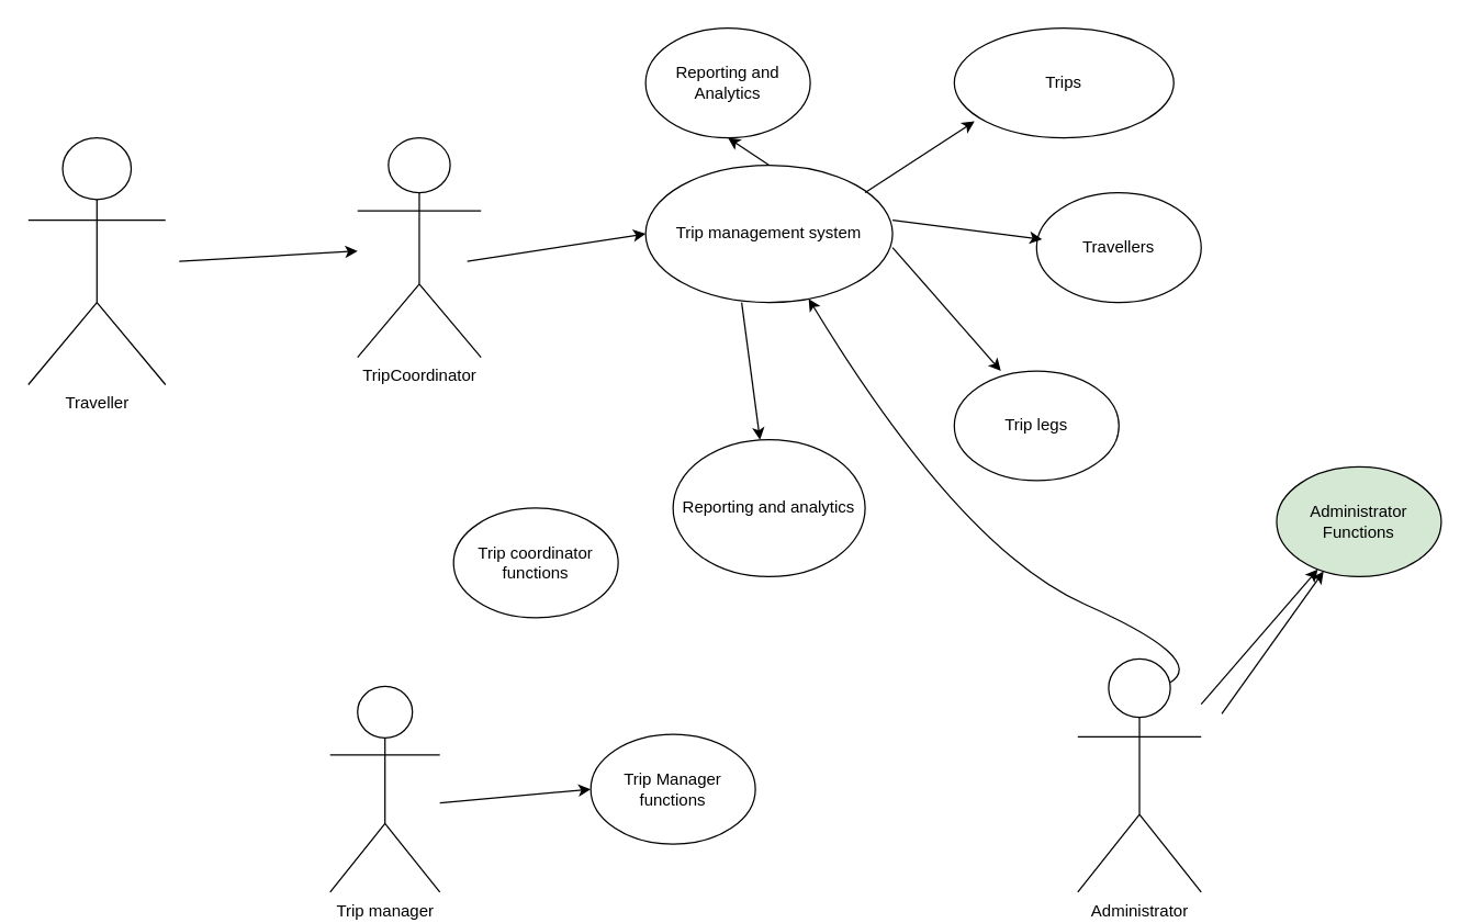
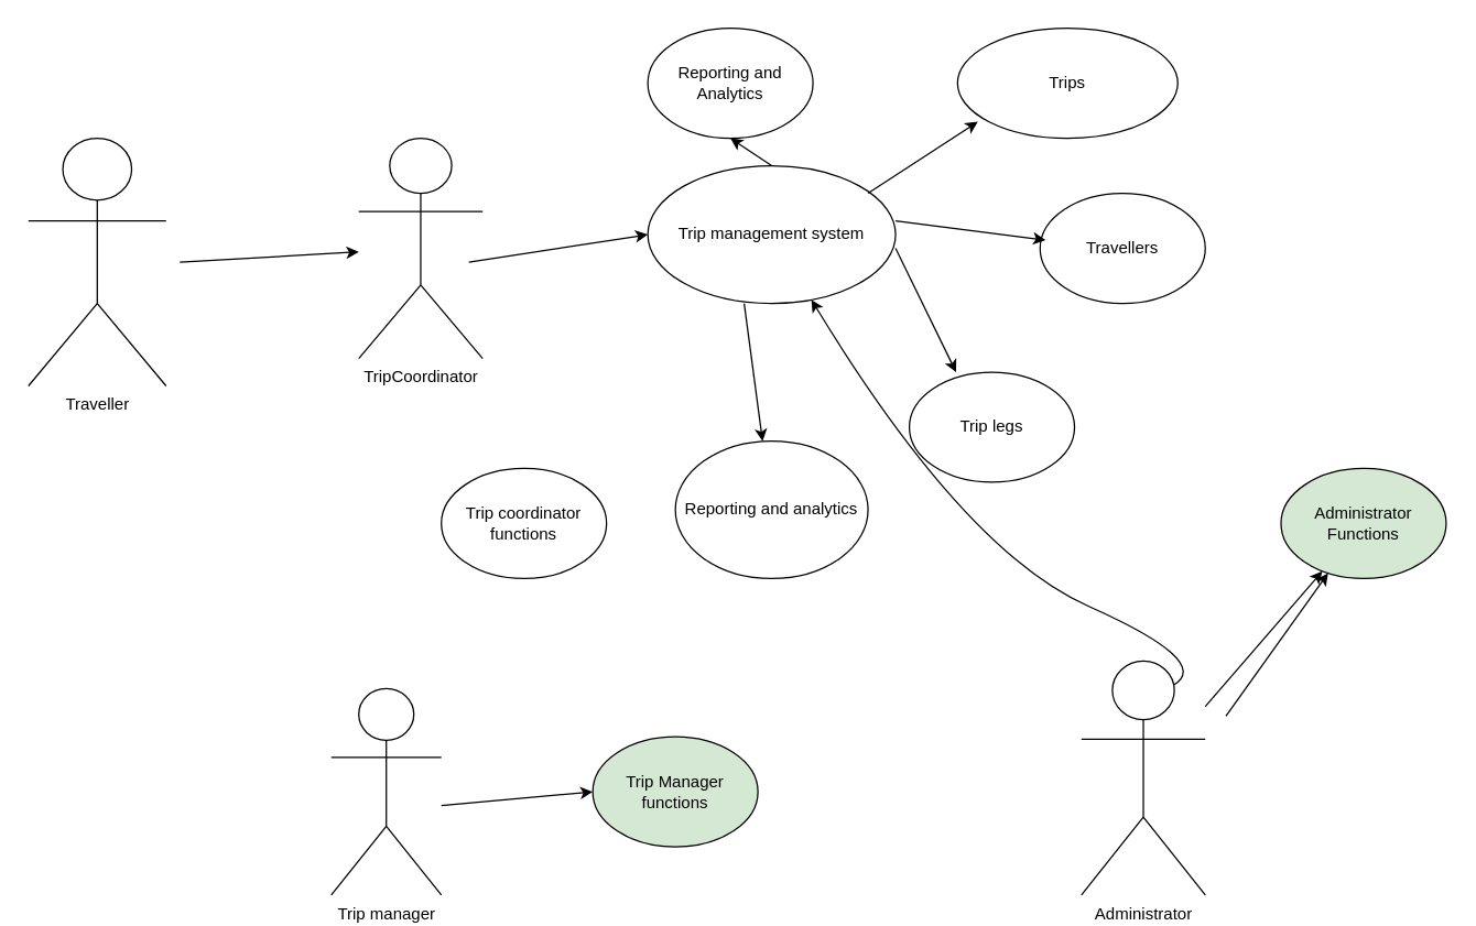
  <mxCell id="0" />
  <mxCell id="1" parent="0" />
  <mxCell id="2" value="TripCoordinator" style="shape=umlActor;verticalLabelPosition=bottom;verticalAlign=top;html=1;outlineConnect=0;" vertex="1" parent="1"><mxGeometry x="260" y="100" width="90" height="160" as="geometry" /></mxCell>
  <mxCell id="3" value="Trip management system" style="ellipse;whiteSpace=wrap;html=1;" vertex="1" parent="1"><mxGeometry x="470" y="120" width="180" height="100" as="geometry" /></mxCell>
  <mxCell id="4" value="Trips" style="ellipse;whiteSpace=wrap;html=1;" vertex="1" parent="1"><mxGeometry x="695" y="20" width="160" height="80" as="geometry" /></mxCell>
  <mxCell id="5" value="Travellers" style="ellipse;whiteSpace=wrap;html=1;" vertex="1" parent="1"><mxGeometry x="755" y="140" width="120" height="80" as="geometry" /></mxCell>
- <mxCell id="6" value="Trip legs" style="ellipse;whiteSpace=wrap;html=1;" vertex="1" parent="1"><mxGeometry x="695" y="270" width="120" height="80" as="geometry" /></mxCell>
+ <mxCell id="6" value="Trip legs" style="ellipse;whiteSpace=wrap;html=1;" vertex="1" parent="1"><mxGeometry x="660" y="270" width="120" height="80" as="geometry" /></mxCell>
  <mxCell id="7" value="Reporting and analytics" style="ellipse;whiteSpace=wrap;html=1;" vertex="1" parent="1"><mxGeometry x="490" y="320" width="140" height="100" as="geometry" /></mxCell>
  <mxCell id="8" value="" style="endArrow=classic;html=1;rounded=0;entryX=0.283;entryY=0;entryDx=0;entryDy=0;entryPerimeter=0;" edge="1" parent="1" target="6"><mxGeometry width="50" height="50" relative="1" as="geometry"><mxPoint x="650" y="180" as="sourcePoint" /><mxPoint x="710" y="280" as="targetPoint" /></mxGeometry></mxCell>
  <mxCell id="9" value="" style="endArrow=classic;html=1;rounded=0;entryX=0.092;entryY=0.85;entryDx=0;entryDy=0;entryPerimeter=0;" edge="1" parent="1" target="4"><mxGeometry width="50" height="50" relative="1" as="geometry"><mxPoint x="630" y="140" as="sourcePoint" /><mxPoint x="680" y="90" as="targetPoint" /></mxGeometry></mxCell>
  <mxCell id="10" value="" style="endArrow=classic;html=1;rounded=0;entryX=0.033;entryY=0.425;entryDx=0;entryDy=0;entryPerimeter=0;" edge="1" parent="1" target="5"><mxGeometry width="50" height="50" relative="1" as="geometry"><mxPoint x="650" y="160" as="sourcePoint" /><mxPoint x="700" y="110" as="targetPoint" /></mxGeometry></mxCell>
  <mxCell id="11" value="" style="endArrow=classic;html=1;rounded=0;" edge="1" parent="1" target="7"><mxGeometry width="50" height="50" relative="1" as="geometry"><mxPoint x="540" y="220" as="sourcePoint" /><mxPoint x="590" y="170" as="targetPoint" /></mxGeometry></mxCell>
  <mxCell id="12" value="" style="endArrow=classic;html=1;rounded=0;entryX=0;entryY=0.5;entryDx=0;entryDy=0;" edge="1" parent="1" target="3"><mxGeometry width="50" height="50" relative="1" as="geometry"><mxPoint x="340" y="190" as="sourcePoint" /><mxPoint x="390" y="140" as="targetPoint" /></mxGeometry></mxCell>
- <mxCell id="13" value="Trip coordinator functions" style="ellipse;whiteSpace=wrap;html=1;" vertex="1" parent="1"><mxGeometry x="330" y="370" width="120" height="80" as="geometry" /></mxCell>
+ <mxCell id="13" value="Trip coordinator functions" style="ellipse;whiteSpace=wrap;html=1;" vertex="1" parent="1"><mxGeometry x="320" y="340" width="120" height="80" as="geometry" /></mxCell>
  <mxCell id="14" value="Trip manager" style="shape=umlActor;verticalLabelPosition=bottom;verticalAlign=top;html=1;outlineConnect=0;" vertex="1" parent="1"><mxGeometry x="240" y="500" width="80" height="150" as="geometry" /></mxCell>
- <mxCell id="15" value="Trip Manager functions" style="ellipse;whiteSpace=wrap;html=1;" vertex="1" parent="1"><mxGeometry x="430" y="535" width="120" height="80" as="geometry" /></mxCell>
+ <mxCell id="15" value="Trip Manager functions" style="ellipse;whiteSpace=wrap;html=1;fillColor=#d5e8d4;" vertex="1" parent="1"><mxGeometry x="430" y="535" width="120" height="80" as="geometry" /></mxCell>
  <mxCell id="16" value="" style="endArrow=classic;html=1;rounded=0;entryX=0;entryY=0.5;entryDx=0;entryDy=0;" edge="1" parent="1" target="15"><mxGeometry width="50" height="50" relative="1" as="geometry"><mxPoint x="320" y="585" as="sourcePoint" /><mxPoint x="370" y="535" as="targetPoint" /></mxGeometry></mxCell>
  <mxCell id="17" value="Administrator" style="shape=umlActor;verticalLabelPosition=bottom;verticalAlign=top;html=1;outlineConnect=0;" vertex="1" parent="1"><mxGeometry x="785" y="480" width="90" height="170" as="geometry" /></mxCell>
  <mxCell id="18" value="" style="endArrow=classic;html=1;rounded=0;" edge="1" parent="1" source="17" target="22"><mxGeometry width="50" height="50" relative="1" as="geometry"><mxPoint x="680" y="580" as="sourcePoint" /><mxPoint x="730" y="530" as="targetPoint" /></mxGeometry></mxCell>
  <mxCell id="19" value="" style="endArrow=classic;html=1;rounded=0;" edge="1" parent="1" target="22"><mxGeometry width="50" height="50" relative="1" as="geometry"><mxPoint x="890" y="520" as="sourcePoint" /><mxPoint x="976.718" y="433.282" as="targetPoint" /></mxGeometry></mxCell>
  <mxCell id="20" value="Traveller" style="shape=umlActor;verticalLabelPosition=bottom;verticalAlign=top;html=1;outlineConnect=0;" vertex="1" parent="1"><mxGeometry x="20" y="100" width="100" height="180" as="geometry" /></mxCell>
  <mxCell id="21" value="" style="endArrow=classic;html=1;rounded=0;" edge="1" parent="1" target="2"><mxGeometry width="50" height="50" relative="1" as="geometry"><mxPoint x="130" y="190" as="sourcePoint" /><mxPoint x="100" y="140" as="targetPoint" /></mxGeometry></mxCell>
  <mxCell id="22" value="Administrator Functions" style="ellipse;whiteSpace=wrap;html=1;fillColor=#d5e8d4;" vertex="1" parent="1"><mxGeometry x="930" y="340" width="120" height="80" as="geometry" /></mxCell>
  <mxCell id="23" value="Reporting and Analytics" style="ellipse;whiteSpace=wrap;html=1;" vertex="1" parent="1"><mxGeometry x="470" y="20" width="120" height="80" as="geometry" /></mxCell>
  <mxCell id="24" value="" style="curved=1;endArrow=classic;html=1;rounded=0;exitX=0.75;exitY=0.1;exitDx=0;exitDy=0;exitPerimeter=0;" edge="1" parent="1" source="17" target="3"><mxGeometry width="50" height="50" relative="1" as="geometry"><mxPoint x="830" y="480" as="sourcePoint" /><mxPoint x="880" y="430" as="targetPoint" /><Array as="points"><mxPoint x="880" y="480" /><mxPoint x="700" y="400" /></Array></mxGeometry></mxCell>
  <mxCell id="25" value="" style="endArrow=classic;html=1;rounded=0;entryX=0.5;entryY=1;entryDx=0;entryDy=0;exitX=0.5;exitY=0;exitDx=0;exitDy=0;" edge="1" parent="1" source="3" target="23"><mxGeometry width="50" height="50" relative="1" as="geometry"><mxPoint x="590" y="130" as="sourcePoint" /><mxPoint x="640" y="80" as="targetPoint" /></mxGeometry></mxCell>
